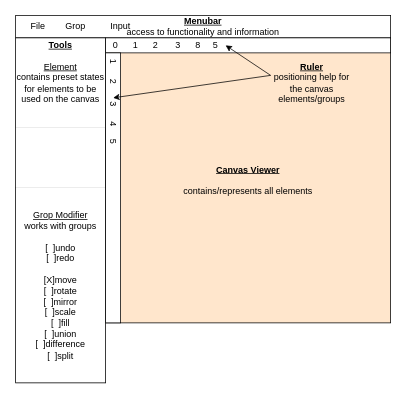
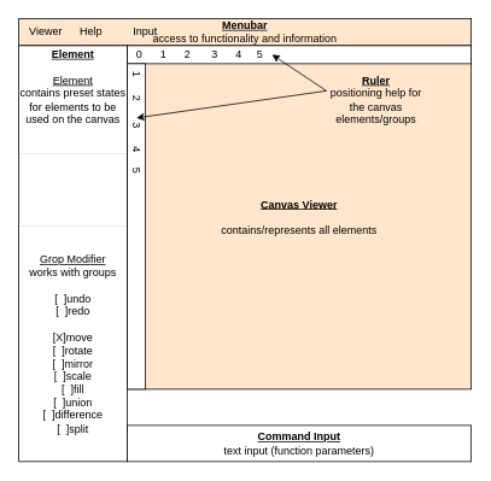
  <mxCell id="0" />
  <mxCell id="1" parent="0" />
  <mxCell id="2" value="&lt;b&gt;&lt;u&gt;Canvas Viewer&lt;/u&gt;&lt;/b&gt;&lt;br&gt;&lt;br&gt;contains/represents all elements" style="whiteSpace=wrap;html=1;aspect=fixed;fillColor=#ffe6cc;" vertex="1" parent="1"><mxGeometry x="140" y="50" width="380" height="380" as="geometry" /></mxCell>
- <mxCell id="3" value="&lt;b&gt;&lt;u&gt;Menubar&lt;/u&gt;&lt;/b&gt;&lt;br&gt;access to functionality and information" style="rounded=0;whiteSpace=wrap;html=1;" vertex="1" parent="1"><mxGeometry x="20" y="20" width="500" height="30" as="geometry" /></mxCell>
+ <mxCell id="3" value="&lt;b&gt;&lt;u&gt;Menubar&lt;/u&gt;&lt;/b&gt;&lt;br&gt;access to functionality and information" style="rounded=0;whiteSpace=wrap;html=1;fillColor=#ffe6cc;" vertex="1" parent="1"><mxGeometry x="20" y="20" width="500" height="30" as="geometry" /></mxCell>
  <mxCell id="4" value="&lt;u style=&quot;&quot;&gt;Grop Modifier&lt;br&gt;&lt;/u&gt;works with groups&lt;br&gt;&lt;br&gt;[&amp;nbsp; ]undo &lt;br&gt;[&amp;nbsp; ]redo&lt;br&gt;&lt;br&gt;[X]move&lt;br&gt;[&amp;nbsp; ]rotate&lt;br&gt;[&amp;nbsp; ]mirror&lt;br&gt;[&amp;nbsp; ]scale&lt;br&gt;[&amp;nbsp; ]fill&lt;br&gt;[&amp;nbsp; ]union&lt;br&gt;[&amp;nbsp; ]difference&lt;br&gt;[&amp;nbsp; ]split" style="rounded=0;whiteSpace=wrap;html=1;strokeWidth=0;" vertex="1" parent="1"><mxGeometry x="20" y="250" width="120" height="260" as="geometry" /></mxCell>
  <mxCell id="5" value="&lt;u style=&quot;&quot;&gt;Element&lt;/u&gt;&lt;br&gt;contains preset states for elements to be used on the canvas" style="rounded=0;whiteSpace=wrap;html=1;strokeWidth=0;" vertex="1" parent="1"><mxGeometry x="20" y="50" width="120" height="120" as="geometry" /></mxCell>
- <mxCell id="6" value="File" style="text;html=1;strokeColor=none;fillColor=none;align=center;verticalAlign=middle;whiteSpace=wrap;rounded=0;" vertex="1" parent="1"><mxGeometry x="20" y="20" width="60" height="30" as="geometry" /></mxCell>
+ <mxCell id="6" value="Viewer" style="text;html=1;strokeColor=none;fillColor=none;align=center;verticalAlign=middle;whiteSpace=wrap;rounded=0;" vertex="1" parent="1"><mxGeometry x="20" y="20" width="60" height="30" as="geometry" /></mxCell>
  <mxCell id="7" value="" style="rounded=0;whiteSpace=wrap;html=1;fillColor=none;strokeWidth=1;" vertex="1" parent="1"><mxGeometry x="20" y="50" width="120" height="460" as="geometry" /></mxCell>
- <mxCell id="8" value="Grop" style="text;html=1;strokeColor=none;fillColor=none;align=center;verticalAlign=middle;whiteSpace=wrap;rounded=0;" vertex="1" parent="1"><mxGeometry x="70" y="20" width="60" height="30" as="geometry" /></mxCell>
+ <mxCell id="8" value="Help" style="text;html=1;strokeColor=none;fillColor=none;align=center;verticalAlign=middle;whiteSpace=wrap;rounded=0;" vertex="1" parent="1"><mxGeometry x="70" y="20" width="60" height="30" as="geometry" /></mxCell>
  <mxCell id="9" value="Input" style="text;html=1;strokeColor=none;fillColor=none;align=center;verticalAlign=middle;whiteSpace=wrap;rounded=0;" vertex="1" parent="1"><mxGeometry x="130" y="20" width="60" height="30" as="geometry" /></mxCell>
  <mxCell id="10" value="" style="rounded=0;whiteSpace=wrap;html=1;" vertex="1" parent="1"><mxGeometry x="140" y="50" width="380" height="20" as="geometry" /></mxCell>
  <mxCell id="11" value="" style="rounded=0;whiteSpace=wrap;html=1;" vertex="1" parent="1"><mxGeometry x="140" y="70" width="20" height="360" as="geometry" /></mxCell>
- <mxCell id="12" value="0 &lt;span style=&quot;white-space: pre;&quot;&gt;&#09;&lt;/span&gt;1 &lt;span style=&quot;white-space: pre;&quot;&gt;&#09;&lt;/span&gt;2&lt;span style=&quot;white-space: pre;&quot;&gt;&#09;&lt;/span&gt; 3&lt;span style=&quot;white-space: pre;&quot;&gt;&#09;&lt;/span&gt; 8 &lt;span style=&quot;white-space: pre;&quot;&gt;&#09;&lt;/span&gt;5" style="text;html=1;strokeColor=none;fillColor=none;align=center;verticalAlign=middle;whiteSpace=wrap;rounded=0;" vertex="1" parent="1"><mxGeometry x="120" y="45" width="200" height="30" as="geometry" /></mxCell>
+ <mxCell id="12" value="0 &lt;span style=&quot;white-space: pre;&quot;&gt;&#09;&lt;/span&gt;1 &lt;span style=&quot;white-space: pre;&quot;&gt;&#09;&lt;/span&gt;2&lt;span style=&quot;white-space: pre;&quot;&gt;&#09;&lt;/span&gt; 3&lt;span style=&quot;white-space: pre;&quot;&gt;&#09;&lt;/span&gt; 4 &lt;span style=&quot;white-space: pre;&quot;&gt;&#09;&lt;/span&gt;5" style="text;html=1;strokeColor=none;fillColor=none;align=center;verticalAlign=middle;whiteSpace=wrap;rounded=0;" vertex="1" parent="1"><mxGeometry x="120" y="45" width="200" height="30" as="geometry" /></mxCell>
  <mxCell id="13" value="1 &lt;span style=&quot;white-space: pre;&quot;&gt;&#09;&lt;/span&gt;2&lt;span style=&quot;white-space: pre;&quot;&gt;&#09;&lt;/span&gt; 3&lt;span style=&quot;white-space: pre;&quot;&gt;&#09;&lt;/span&gt; 4 &lt;span style=&quot;white-space: pre;&quot;&gt;&#09;&lt;/span&gt;5" style="text;html=1;strokeColor=none;fillColor=none;align=center;verticalAlign=middle;whiteSpace=wrap;rounded=0;rotation=90;" vertex="1" parent="1"><mxGeometry x="80" y="120" width="140" height="30" as="geometry" /></mxCell>
  <mxCell id="14" value="&lt;b style=&quot;text-decoration-line: underline;&quot;&gt;Ruler&lt;/b&gt;&lt;br&gt;positioning help for the canvas elements/groups" style="text;html=1;strokeColor=none;fillColor=none;align=center;verticalAlign=middle;whiteSpace=wrap;rounded=0;" vertex="1" parent="1"><mxGeometry x="360" y="90" width="110" height="40" as="geometry" /></mxCell>
  <mxCell id="15" value="" style="endArrow=classic;html=1;rounded=0;exitX=0;exitY=0.25;exitDx=0;exitDy=0;" edge="1" parent="1" source="14"><mxGeometry width="50" height="50" relative="1" as="geometry"><mxPoint x="250" y="110" as="sourcePoint" /><mxPoint x="300" y="60" as="targetPoint" /></mxGeometry></mxCell>
  <mxCell id="16" value="" style="endArrow=classic;html=1;rounded=0;entryX=0.464;entryY=0.5;entryDx=0;entryDy=0;entryPerimeter=0;exitX=0;exitY=0.25;exitDx=0;exitDy=0;" edge="1" parent="1" source="14" target="13"><mxGeometry width="50" height="50" relative="1" as="geometry"><mxPoint x="360" y="90" as="sourcePoint" /><mxPoint x="300" y="175" as="targetPoint" /></mxGeometry></mxCell>
- <mxCell id="18" value="&lt;b&gt;&lt;u&gt;Tools&lt;/u&gt;&lt;/b&gt;" style="text;html=1;strokeColor=none;fillColor=none;align=center;verticalAlign=middle;whiteSpace=wrap;rounded=0;" vertex="1" parent="1"><mxGeometry x="50" y="45" width="60" height="30" as="geometry" /></mxCell>
+ <mxCell id="17" value="&lt;b&gt;&lt;u&gt;Command Input&lt;/u&gt;&lt;/b&gt;&lt;br&gt;text input (function parameters)" style="rounded=0;whiteSpace=wrap;html=1;" vertex="1" parent="1"><mxGeometry x="140" y="470" width="380" height="40" as="geometry" /></mxCell>
+ <mxCell id="18" value="&lt;b&gt;&lt;u&gt;Element&lt;/u&gt;&lt;/b&gt;" style="text;html=1;strokeColor=none;fillColor=none;align=center;verticalAlign=middle;whiteSpace=wrap;rounded=0;" vertex="1" parent="1"><mxGeometry x="50" y="45" width="60" height="30" as="geometry" /></mxCell>
